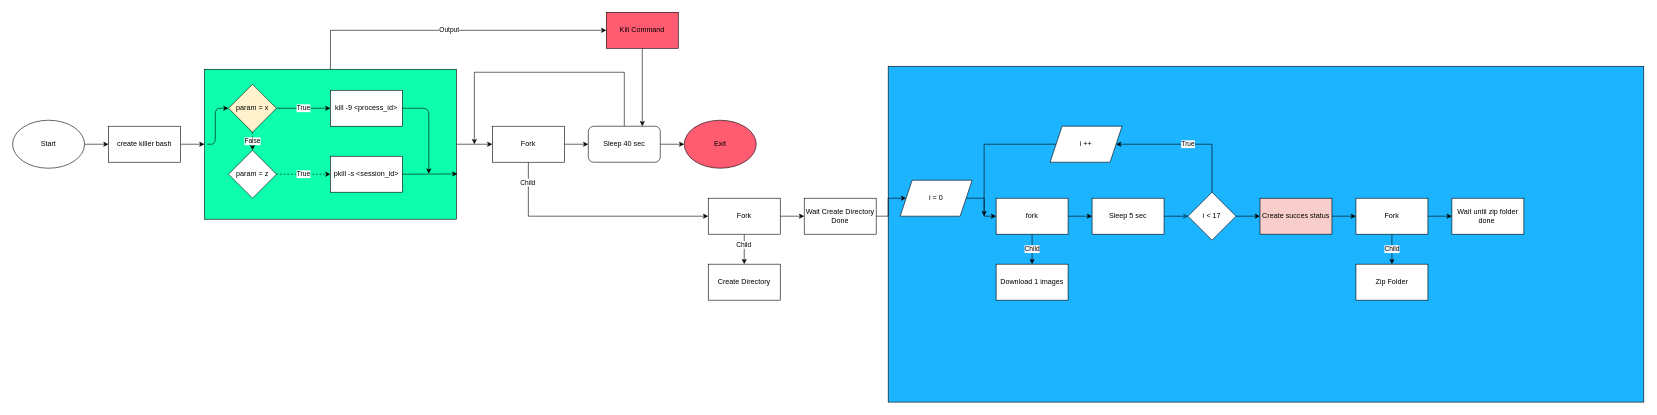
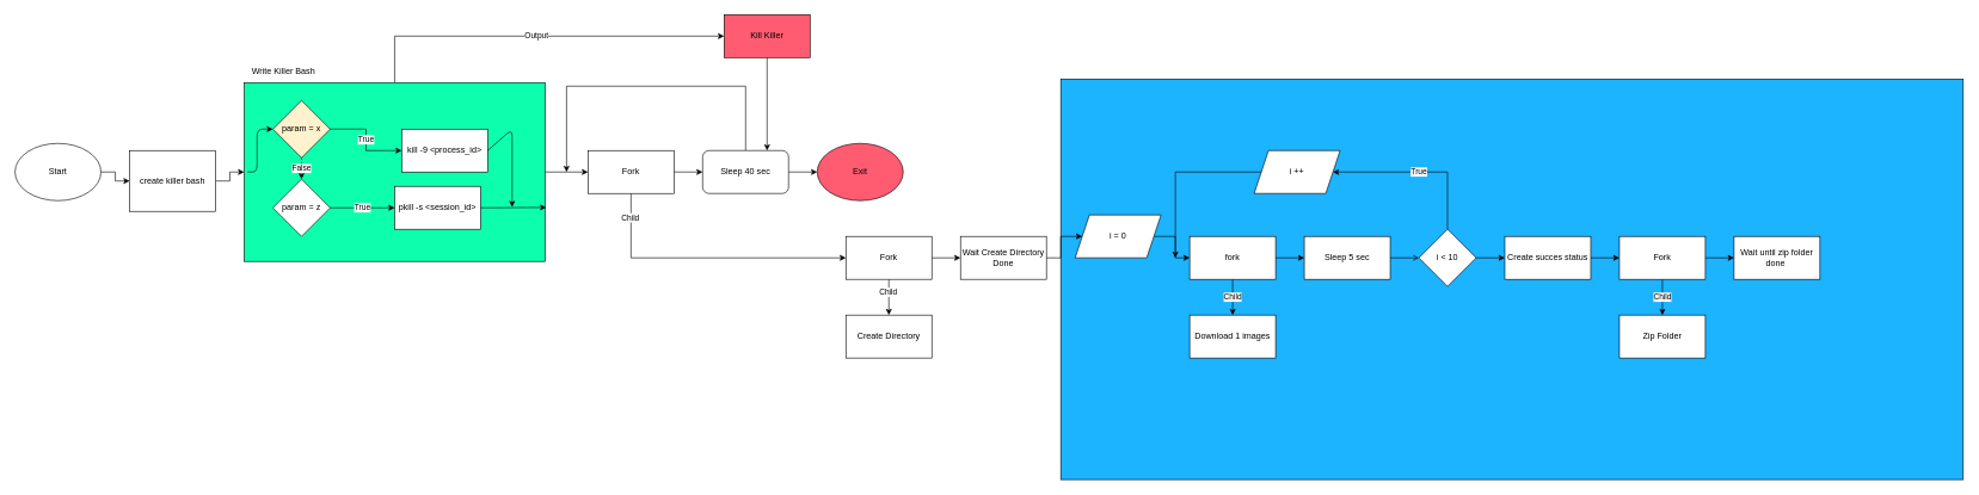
  <mxCell id="0" />
  <mxCell id="1" parent="0" />
  <mxCell id="2" value="" style="rounded=0;whiteSpace=wrap;html=1;fillColor=#1CB3FF;" parent="1" vertex="1"><mxGeometry x="1480" y="110" width="1260" height="560" as="geometry" /></mxCell>
  <mxCell id="3" style="edgeStyle=orthogonalEdgeStyle;rounded=0;orthogonalLoop=1;jettySize=auto;html=1;" parent="1" source="5" target="24" edge="1"><mxGeometry relative="1" as="geometry" /></mxCell>
  <mxCell id="4" value="Output" style="edgeStyle=orthogonalEdgeStyle;rounded=0;orthogonalLoop=1;jettySize=auto;html=1;" parent="1" source="5" target="56" edge="1"><mxGeometry relative="1" as="geometry"><Array as="points"><mxPoint x="550" y="50" /></Array></mxGeometry></mxCell>
  <mxCell id="5" value="" style="rounded=0;whiteSpace=wrap;html=1;fillColor=#0DFFAE;" parent="1" vertex="1"><mxGeometry x="340" y="115" width="420" height="250" as="geometry" /></mxCell>
  <mxCell id="6" style="edgeStyle=orthogonalEdgeStyle;rounded=0;orthogonalLoop=1;jettySize=auto;html=1;" parent="1" source="7" target="9" edge="1"><mxGeometry relative="1" as="geometry" /></mxCell>
  <mxCell id="7" value="Start" style="ellipse;whiteSpace=wrap;html=1;" parent="1" vertex="1"><mxGeometry x="20" y="200" width="120" height="80" as="geometry" /></mxCell>
  <mxCell id="8" style="edgeStyle=orthogonalEdgeStyle;rounded=0;orthogonalLoop=1;jettySize=auto;html=1;" parent="1" source="9" target="5" edge="1"><mxGeometry relative="1" as="geometry" /></mxCell>
- <mxCell id="9" value="create killer bash" style="rounded=0;whiteSpace=wrap;html=1;" parent="1" vertex="1"><mxGeometry x="180" y="210" width="120" height="60" as="geometry" /></mxCell>
- <mxCell id="10" value="True" style="edgeStyle=orthogonalEdgeStyle;rounded=0;orthogonalLoop=1;jettySize=auto;html=1;dashed=1;" parent="1" source="11" target="12" edge="1"><mxGeometry relative="1" as="geometry" /></mxCell>
+ <mxCell id="9" value="create killer bash" style="rounded=0;whiteSpace=wrap;html=1;" parent="1" vertex="1"><mxGeometry x="180" y="210" width="120" height="85" as="geometry" /></mxCell>
+ <mxCell id="10" value="True" style="edgeStyle=orthogonalEdgeStyle;rounded=0;orthogonalLoop=1;jettySize=auto;html=1;" parent="1" source="11" target="12" edge="1"><mxGeometry relative="1" as="geometry" /></mxCell>
  <mxCell id="11" value="param = z" style="rhombus;whiteSpace=wrap;html=1;" parent="1" vertex="1"><mxGeometry x="380" y="250" width="80" height="80" as="geometry" /></mxCell>
  <mxCell id="12" value="pkill -s &amp;lt;session_id&amp;gt;" style="rounded=0;whiteSpace=wrap;html=1;" parent="1" vertex="1"><mxGeometry x="550" y="260" width="120" height="60" as="geometry" /></mxCell>
  <mxCell id="13" value="False" style="edgeStyle=orthogonalEdgeStyle;rounded=0;orthogonalLoop=1;jettySize=auto;html=1;dashed=1;" parent="1" source="14" target="11" edge="1"><mxGeometry relative="1" as="geometry" /></mxCell>
  <mxCell id="14" value="param = x" style="rhombus;whiteSpace=wrap;html=1;fillColor=#fff2cc;" parent="1" vertex="1"><mxGeometry x="380" y="140" width="80" height="80" as="geometry" /></mxCell>
  <mxCell id="15" value="True" style="edgeStyle=orthogonalEdgeStyle;rounded=0;orthogonalLoop=1;jettySize=auto;html=1;" parent="1" source="14" target="16" edge="1"><mxGeometry relative="1" as="geometry" /></mxCell>
- <mxCell id="16" value="kill -9 &amp;lt;process_id&amp;gt;" style="rounded=0;whiteSpace=wrap;html=1;" parent="1" vertex="1"><mxGeometry x="550" y="150" width="120" height="60" as="geometry" /></mxCell>
+ <mxCell id="16" value="kill -9 &amp;lt;process_id&amp;gt;" style="rounded=0;whiteSpace=wrap;html=1;" parent="1" vertex="1"><mxGeometry x="560" y="180" width="120" height="60" as="geometry" /></mxCell>
  <mxCell id="17" value="" style="endArrow=classic;html=1;exitX=0.011;exitY=0.5;exitDx=0;exitDy=0;exitPerimeter=0;" parent="1" source="5" edge="1"><mxGeometry width="50" height="50" relative="1" as="geometry"><mxPoint x="350" y="260" as="sourcePoint" /><mxPoint x="380" y="180" as="targetPoint" /><Array as="points"><mxPoint x="358" y="240" /><mxPoint x="358" y="180" /></Array></mxGeometry></mxCell>
+ <mxCell id="18" value="Write Killer Bash" style="text;html=1;strokeColor=none;fillColor=none;align=center;verticalAlign=middle;whiteSpace=wrap;rounded=0;" parent="1" vertex="1"><mxGeometry x="340" y="90" width="110" height="20" as="geometry" /></mxCell>
  <mxCell id="19" value="" style="endArrow=classic;html=1;exitX=1;exitY=0.5;exitDx=0;exitDy=0;" parent="1" source="16" edge="1"><mxGeometry width="50" height="50" relative="1" as="geometry"><mxPoint x="690" y="230" as="sourcePoint" /><mxPoint x="714" y="289" as="targetPoint" /><Array as="points"><mxPoint x="714" y="180" /></Array></mxGeometry></mxCell>
  <mxCell id="20" value="" style="endArrow=classic;html=1;exitX=1;exitY=0.5;exitDx=0;exitDy=0;entryX=1.004;entryY=0.698;entryDx=0;entryDy=0;entryPerimeter=0;" parent="1" source="12" target="5" edge="1"><mxGeometry width="50" height="50" relative="1" as="geometry"><mxPoint x="680" y="310" as="sourcePoint" /><mxPoint x="730" y="260" as="targetPoint" /></mxGeometry></mxCell>
  <mxCell id="21" style="edgeStyle=orthogonalEdgeStyle;rounded=0;orthogonalLoop=1;jettySize=auto;html=1;" parent="1" source="24" target="27" edge="1"><mxGeometry relative="1" as="geometry" /></mxCell>
  <mxCell id="22" style="edgeStyle=orthogonalEdgeStyle;rounded=0;orthogonalLoop=1;jettySize=auto;html=1;" parent="1" source="24" target="31" edge="1"><mxGeometry relative="1" as="geometry"><mxPoint x="1180" y="360" as="targetPoint" /><Array as="points"><mxPoint x="880" y="360" /></Array></mxGeometry></mxCell>
  <mxCell id="23" value="Child" style="edgeLabel;html=1;align=center;verticalAlign=middle;resizable=0;points=[];" parent="22" vertex="1" connectable="0"><mxGeometry x="-0.83" y="-2" relative="1" as="geometry"><mxPoint as="offset" /></mxGeometry></mxCell>
  <mxCell id="24" value="Fork" style="rounded=0;whiteSpace=wrap;html=1;" parent="1" vertex="1"><mxGeometry x="820" y="210" width="120" height="60" as="geometry" /></mxCell>
  <mxCell id="25" style="edgeStyle=orthogonalEdgeStyle;rounded=0;orthogonalLoop=1;jettySize=auto;html=1;" parent="1" source="27" edge="1"><mxGeometry relative="1" as="geometry"><mxPoint x="790" y="240" as="targetPoint" /><Array as="points"><mxPoint x="1040" y="120" /><mxPoint x="790" y="120" /></Array></mxGeometry></mxCell>
  <mxCell id="26" style="edgeStyle=orthogonalEdgeStyle;rounded=0;orthogonalLoop=1;jettySize=auto;html=1;" parent="1" source="27" target="57" edge="1"><mxGeometry relative="1" as="geometry"><mxPoint x="1140" y="240" as="targetPoint" /></mxGeometry></mxCell>
  <mxCell id="27" value="Sleep 40 sec" style="whiteSpace=wrap;html=1;rounded=1;" parent="1" vertex="1"><mxGeometry x="980" y="210" width="120" height="60" as="geometry" /></mxCell>
  <mxCell id="28" style="edgeStyle=orthogonalEdgeStyle;rounded=0;orthogonalLoop=1;jettySize=auto;html=1;" parent="1" source="31" target="34" edge="1"><mxGeometry relative="1" as="geometry"><mxPoint x="1340" y="360" as="targetPoint" /></mxGeometry></mxCell>
  <mxCell id="29" style="edgeStyle=orthogonalEdgeStyle;rounded=0;orthogonalLoop=1;jettySize=auto;html=1;" parent="1" source="31" target="32" edge="1"><mxGeometry relative="1" as="geometry" /></mxCell>
  <mxCell id="30" value="Child" style="edgeLabel;html=1;align=center;verticalAlign=middle;resizable=0;points=[];" parent="29" vertex="1" connectable="0"><mxGeometry x="-0.303" y="-2" relative="1" as="geometry"><mxPoint as="offset" /></mxGeometry></mxCell>
  <mxCell id="31" value="Fork" style="rounded=0;whiteSpace=wrap;html=1;" parent="1" vertex="1"><mxGeometry x="1180" y="330" width="120" height="60" as="geometry" /></mxCell>
  <mxCell id="32" value="Create Directory" style="rounded=0;whiteSpace=wrap;html=1;" parent="1" vertex="1"><mxGeometry x="1180" y="440" width="120" height="60" as="geometry" /></mxCell>
  <mxCell id="33" style="edgeStyle=orthogonalEdgeStyle;rounded=0;orthogonalLoop=1;jettySize=auto;html=1;" parent="1" source="34" target="36" edge="1"><mxGeometry relative="1" as="geometry"><mxPoint x="1500" y="360" as="targetPoint" /></mxGeometry></mxCell>
  <mxCell id="34" value="Wait Create Directory Done" style="rounded=0;whiteSpace=wrap;html=1;" parent="1" vertex="1"><mxGeometry x="1340" y="330" width="120" height="60" as="geometry" /></mxCell>
  <mxCell id="35" style="edgeStyle=orthogonalEdgeStyle;rounded=0;orthogonalLoop=1;jettySize=auto;html=1;" parent="1" source="36" target="39" edge="1"><mxGeometry relative="1" as="geometry" /></mxCell>
  <mxCell id="36" value="i = 0" style="shape=parallelogram;perimeter=parallelogramPerimeter;whiteSpace=wrap;html=1;fixedSize=1;" parent="1" vertex="1"><mxGeometry x="1500" y="300" width="120" height="60" as="geometry" /></mxCell>
  <mxCell id="37" value="Child" style="edgeStyle=orthogonalEdgeStyle;rounded=0;orthogonalLoop=1;jettySize=auto;html=1;" parent="1" source="39" target="40" edge="1"><mxGeometry relative="1" as="geometry" /></mxCell>
  <mxCell id="38" style="edgeStyle=orthogonalEdgeStyle;rounded=0;orthogonalLoop=1;jettySize=auto;html=1;" parent="1" source="39" target="42" edge="1"><mxGeometry relative="1" as="geometry" /></mxCell>
  <mxCell id="39" value="fork" style="rounded=0;whiteSpace=wrap;html=1;" parent="1" vertex="1"><mxGeometry x="1660" y="330" width="120" height="60" as="geometry" /></mxCell>
  <mxCell id="40" value="Download 1 images" style="rounded=0;whiteSpace=wrap;html=1;" parent="1" vertex="1"><mxGeometry x="1660" y="440" width="120" height="60" as="geometry" /></mxCell>
  <mxCell id="41" style="edgeStyle=orthogonalEdgeStyle;rounded=0;orthogonalLoop=1;jettySize=auto;html=1;endArrow=open;" parent="1" source="42" target="45" edge="1"><mxGeometry relative="1" as="geometry" /></mxCell>
  <mxCell id="42" value="Sleep 5 sec" style="rounded=0;whiteSpace=wrap;html=1;" parent="1" vertex="1"><mxGeometry x="1820" y="330" width="120" height="60" as="geometry" /></mxCell>
  <mxCell id="43" value="" style="edgeStyle=orthogonalEdgeStyle;rounded=0;orthogonalLoop=1;jettySize=auto;html=1;" parent="1" source="46" edge="1"><mxGeometry relative="1" as="geometry"><mxPoint x="1640" y="360" as="targetPoint" /><Array as="points"><mxPoint x="1640" y="240" /></Array></mxGeometry></mxCell>
  <mxCell id="44" style="edgeStyle=orthogonalEdgeStyle;rounded=0;orthogonalLoop=1;jettySize=auto;html=1;" parent="1" source="48" target="52" edge="1"><mxGeometry relative="1" as="geometry"><mxPoint x="2020" y="530" as="targetPoint" /></mxGeometry></mxCell>
- <mxCell id="45" value="i &amp;lt; 17" style="rhombus;whiteSpace=wrap;html=1;" parent="1" vertex="1"><mxGeometry x="1980" y="320" width="80" height="80" as="geometry" /></mxCell>
+ <mxCell id="45" value="i &amp;lt; 10" style="rhombus;whiteSpace=wrap;html=1;" parent="1" vertex="1"><mxGeometry x="1980" y="320" width="80" height="80" as="geometry" /></mxCell>
  <mxCell id="46" value="i ++" style="shape=parallelogram;perimeter=parallelogramPerimeter;whiteSpace=wrap;html=1;fixedSize=1;" parent="1" vertex="1"><mxGeometry x="1750" y="210" width="120" height="60" as="geometry" /></mxCell>
  <mxCell id="47" value="True" style="edgeStyle=orthogonalEdgeStyle;rounded=0;orthogonalLoop=1;jettySize=auto;html=1;" parent="1" source="45" target="46" edge="1"><mxGeometry relative="1" as="geometry"><mxPoint x="1640" y="360" as="targetPoint" /><mxPoint x="2020" y="320" as="sourcePoint" /><Array as="points"><mxPoint x="2020" y="240" /></Array></mxGeometry></mxCell>
- <mxCell id="48" value="Create succes status" style="rounded=0;whiteSpace=wrap;html=1;fillColor=#f8cecc;" parent="1" vertex="1"><mxGeometry x="2100" y="330" width="120" height="60" as="geometry" /></mxCell>
+ <mxCell id="48" value="Create succes status" style="rounded=0;whiteSpace=wrap;html=1;" parent="1" vertex="1"><mxGeometry x="2100" y="330" width="120" height="60" as="geometry" /></mxCell>
  <mxCell id="49" style="edgeStyle=orthogonalEdgeStyle;rounded=0;orthogonalLoop=1;jettySize=auto;html=1;" parent="1" source="45" target="48" edge="1"><mxGeometry relative="1" as="geometry"><mxPoint x="2020" y="500" as="targetPoint" /><mxPoint x="2020" y="400" as="sourcePoint" /></mxGeometry></mxCell>
  <mxCell id="50" value="Child" style="edgeStyle=orthogonalEdgeStyle;rounded=0;orthogonalLoop=1;jettySize=auto;html=1;" parent="1" source="52" target="53" edge="1"><mxGeometry relative="1" as="geometry" /></mxCell>
  <mxCell id="51" style="edgeStyle=orthogonalEdgeStyle;rounded=0;orthogonalLoop=1;jettySize=auto;html=1;" parent="1" source="52" target="54" edge="1"><mxGeometry relative="1" as="geometry" /></mxCell>
  <mxCell id="52" value="Fork" style="rounded=0;whiteSpace=wrap;html=1;" parent="1" vertex="1"><mxGeometry x="2260" y="330" width="120" height="60" as="geometry" /></mxCell>
  <mxCell id="53" value="Zip Folder" style="rounded=0;whiteSpace=wrap;html=1;" parent="1" vertex="1"><mxGeometry x="2260" y="440" width="120" height="60" as="geometry" /></mxCell>
  <mxCell id="54" value="Wait until zip folder done&amp;nbsp;" style="rounded=0;whiteSpace=wrap;html=1;" parent="1" vertex="1"><mxGeometry x="2420" y="330" width="120" height="60" as="geometry" /></mxCell>
  <mxCell id="55" style="edgeStyle=orthogonalEdgeStyle;rounded=0;orthogonalLoop=1;jettySize=auto;html=1;entryX=0.75;entryY=0;entryDx=0;entryDy=0;" parent="1" source="56" target="27" edge="1"><mxGeometry relative="1" as="geometry" /></mxCell>
- <mxCell id="56" value="Kill Command" style="rounded=0;whiteSpace=wrap;html=1;fillColor=#FF5C72;" parent="1" vertex="1"><mxGeometry x="1010" y="20" width="120" height="60" as="geometry" /></mxCell>
+ <mxCell id="56" value="Kill Killer" style="rounded=0;whiteSpace=wrap;html=1;fillColor=#FF5C72;" parent="1" vertex="1"><mxGeometry x="1010" y="20" width="120" height="60" as="geometry" /></mxCell>
  <mxCell id="57" value="Exit" style="ellipse;whiteSpace=wrap;html=1;fillColor=#FF5C72;" parent="1" vertex="1"><mxGeometry x="1140" y="200" width="120" height="80" as="geometry" /></mxCell>
